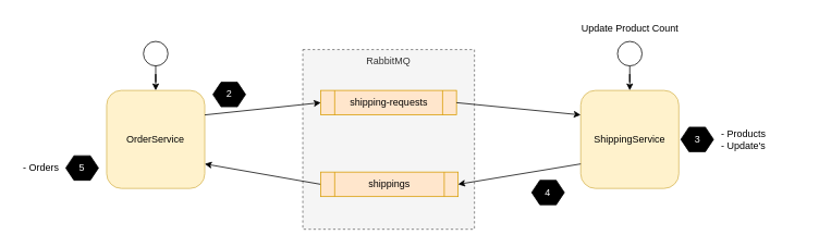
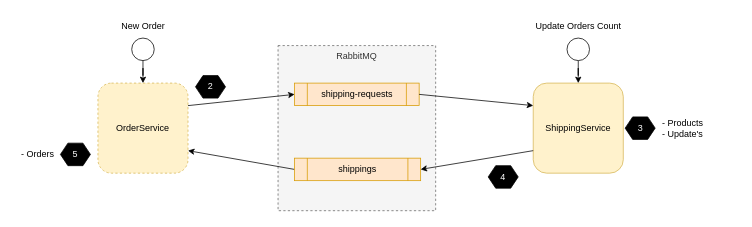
  <mxCell id="0" />
  <mxCell id="1" parent="0" />
- <mxCell id="2" value="OrderService" style="rounded=1;whiteSpace=wrap;html=1;fillColor=#fff2cc;strokeColor=#d6b656;verticalAlign=middle;" vertex="1" parent="1"><mxGeometry x="130" y="110" width="120" height="120" as="geometry" /></mxCell>
+ <mxCell id="2" value="OrderService" style="rounded=1;whiteSpace=wrap;html=1;fillColor=#fff2cc;strokeColor=#d6b656;verticalAlign=middle;dashed=1;" vertex="1" parent="1"><mxGeometry x="130" y="110" width="120" height="120" as="geometry" /></mxCell>
  <mxCell id="3" value="RabbitMQ" style="rounded=0;whiteSpace=wrap;html=1;dashed=1;labelPosition=center;verticalLabelPosition=middle;align=center;verticalAlign=top;fillColor=#f5f5f5;fontColor=#333333;strokeColor=#666666;" vertex="1" parent="1"><mxGeometry x="370" y="60" width="210" height="220" as="geometry" /></mxCell>
  <mxCell id="4" style="rounded=0;orthogonalLoop=1;jettySize=auto;html=1;entryX=1;entryY=0.75;entryDx=0;entryDy=0;exitX=0;exitY=0.5;exitDx=0;exitDy=0;" edge="1" parent="1" source="8" target="2"><mxGeometry relative="1" as="geometry"><mxPoint x="310" y="220" as="targetPoint" /></mxGeometry></mxCell>
  <mxCell id="5" style="rounded=0;orthogonalLoop=1;jettySize=auto;html=1;entryX=0;entryY=0.5;entryDx=0;entryDy=0;exitX=1;exitY=0.25;exitDx=0;exitDy=0;" edge="1" parent="1" source="2" target="7"><mxGeometry relative="1" as="geometry"><mxPoint x="340" y="180" as="targetPoint" /></mxGeometry></mxCell>
  <mxCell id="6" value="ShippingService" style="rounded=1;whiteSpace=wrap;html=1;fillColor=#fff2cc;strokeColor=#d6b656;verticalAlign=middle;" vertex="1" parent="1"><mxGeometry x="710" y="110" width="120" height="120" as="geometry" /></mxCell>
  <mxCell id="7" value="shipping-requests" style="shape=process;whiteSpace=wrap;html=1;backgroundOutline=1;fillColor=#ffe6cc;strokeColor=#d79b00;" vertex="1" parent="1"><mxGeometry x="392" y="110" width="166" height="30" as="geometry" /></mxCell>
  <mxCell id="8" value="shippings" style="shape=process;whiteSpace=wrap;html=1;backgroundOutline=1;fillColor=#ffe6cc;strokeColor=#d79b00;" vertex="1" parent="1"><mxGeometry x="392" y="210" width="168" height="30" as="geometry" /></mxCell>
  <mxCell id="9" style="rounded=0;orthogonalLoop=1;jettySize=auto;html=1;entryX=1;entryY=0.5;entryDx=0;entryDy=0;exitX=0;exitY=0.75;exitDx=0;exitDy=0;" edge="1" parent="1" source="6" target="8"><mxGeometry relative="1" as="geometry"><mxPoint x="402" y="235" as="sourcePoint" /><mxPoint x="260" y="210" as="targetPoint" /></mxGeometry></mxCell>
  <mxCell id="10" style="rounded=0;orthogonalLoop=1;jettySize=auto;html=1;entryX=0;entryY=0.25;entryDx=0;entryDy=0;exitX=1;exitY=0.5;exitDx=0;exitDy=0;" edge="1" parent="1" source="7" target="6"><mxGeometry relative="1" as="geometry"><mxPoint x="290" y="160" as="sourcePoint" /><mxPoint x="402" y="135" as="targetPoint" /></mxGeometry></mxCell>
  <mxCell id="11" style="edgeStyle=orthogonalEdgeStyle;rounded=0;orthogonalLoop=1;jettySize=auto;html=1;" edge="1" parent="1" source="13" target="2"><mxGeometry relative="1" as="geometry"><mxPoint x="190" y="40" as="sourcePoint" /></mxGeometry></mxCell>
  <mxCell id="12" style="edgeStyle=orthogonalEdgeStyle;rounded=0;orthogonalLoop=1;jettySize=auto;html=1;" edge="1" parent="1" source="16" target="6"><mxGeometry relative="1" as="geometry"><mxPoint x="769.966" y="80" as="sourcePoint" /></mxGeometry></mxCell>
  <mxCell id="13" value="" style="ellipse;whiteSpace=wrap;html=1;aspect=fixed;" vertex="1" parent="1"><mxGeometry x="175" y="50" width="30" height="30" as="geometry" /></mxCell>
- <mxCell id="15" value="Update Product Count" style="text;html=1;strokeColor=none;fillColor=none;align=center;verticalAlign=middle;whiteSpace=wrap;rounded=0;" vertex="1" parent="1"><mxGeometry x="707.5" y="20" width="125" height="30" as="geometry" /></mxCell>
+ <mxCell id="14" value="New Order" style="text;html=1;strokeColor=none;fillColor=none;align=center;verticalAlign=middle;whiteSpace=wrap;rounded=0;" vertex="1" parent="1"><mxGeometry x="147.5" y="20" width="85" height="30" as="geometry" /></mxCell>
+ <mxCell id="15" value="Update Orders Count" style="text;html=1;strokeColor=none;fillColor=none;align=center;verticalAlign=middle;whiteSpace=wrap;rounded=0;" vertex="1" parent="1"><mxGeometry x="707.5" y="20" width="125" height="30" as="geometry" /></mxCell>
  <mxCell id="16" value="" style="ellipse;whiteSpace=wrap;html=1;aspect=fixed;" vertex="1" parent="1"><mxGeometry x="755" y="50" width="30" height="30" as="geometry" /></mxCell>
  <mxCell id="17" value="2" style="shape=hexagon;perimeter=hexagonPerimeter2;whiteSpace=wrap;html=1;fixedSize=1;size=10;fillColor=#000000;fontColor=#FFFFFF;" vertex="1" parent="1"><mxGeometry x="260" y="100" width="40" height="30" as="geometry" /></mxCell>
  <mxCell id="18" value="3" style="shape=hexagon;perimeter=hexagonPerimeter2;whiteSpace=wrap;html=1;fixedSize=1;size=10;fillColor=#000000;fontColor=#FFFFFF;" vertex="1" parent="1"><mxGeometry x="832.5" y="155" width="40" height="30" as="geometry" /></mxCell>
  <mxCell id="19" value="4" style="shape=hexagon;perimeter=hexagonPerimeter2;whiteSpace=wrap;html=1;fixedSize=1;size=10;fillColor=#000000;fontColor=#FFFFFF;" vertex="1" parent="1"><mxGeometry x="650" y="220" width="40" height="30" as="geometry" /></mxCell>
  <mxCell id="20" value="5" style="shape=hexagon;perimeter=hexagonPerimeter2;whiteSpace=wrap;html=1;fixedSize=1;size=10;fillColor=#000000;fontColor=#FFFFFF;" vertex="1" parent="1"><mxGeometry x="80" y="190" width="40" height="30" as="geometry" /></mxCell>
  <mxCell id="21" value="- Products&lt;br&gt;- Update's" style="text;html=1;strokeColor=none;fillColor=none;align=left;verticalAlign=middle;whiteSpace=wrap;rounded=0;" vertex="1" parent="1"><mxGeometry x="880" y="155" width="100" height="30" as="geometry" /></mxCell>
  <mxCell id="22" value="- Orders" style="text;html=1;strokeColor=none;fillColor=none;align=center;verticalAlign=middle;whiteSpace=wrap;rounded=0;" vertex="1" parent="1"><mxGeometry x="20" y="190" width="60" height="30" as="geometry" /></mxCell>
